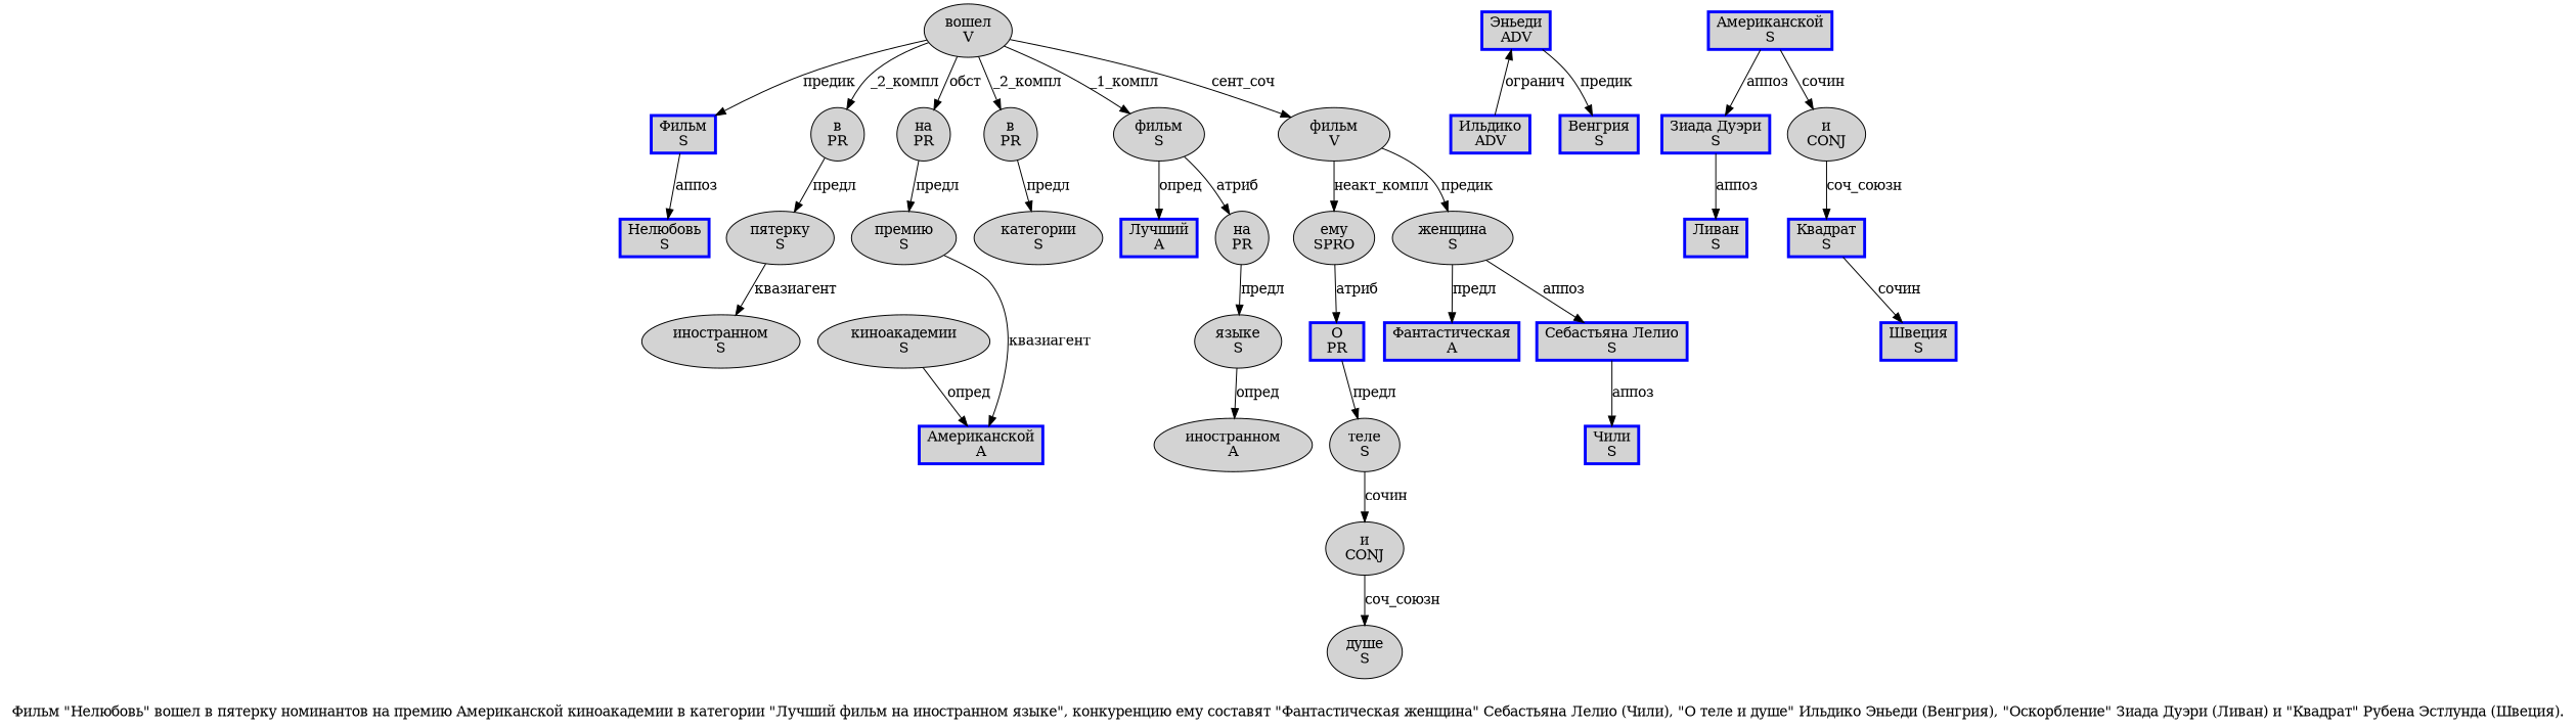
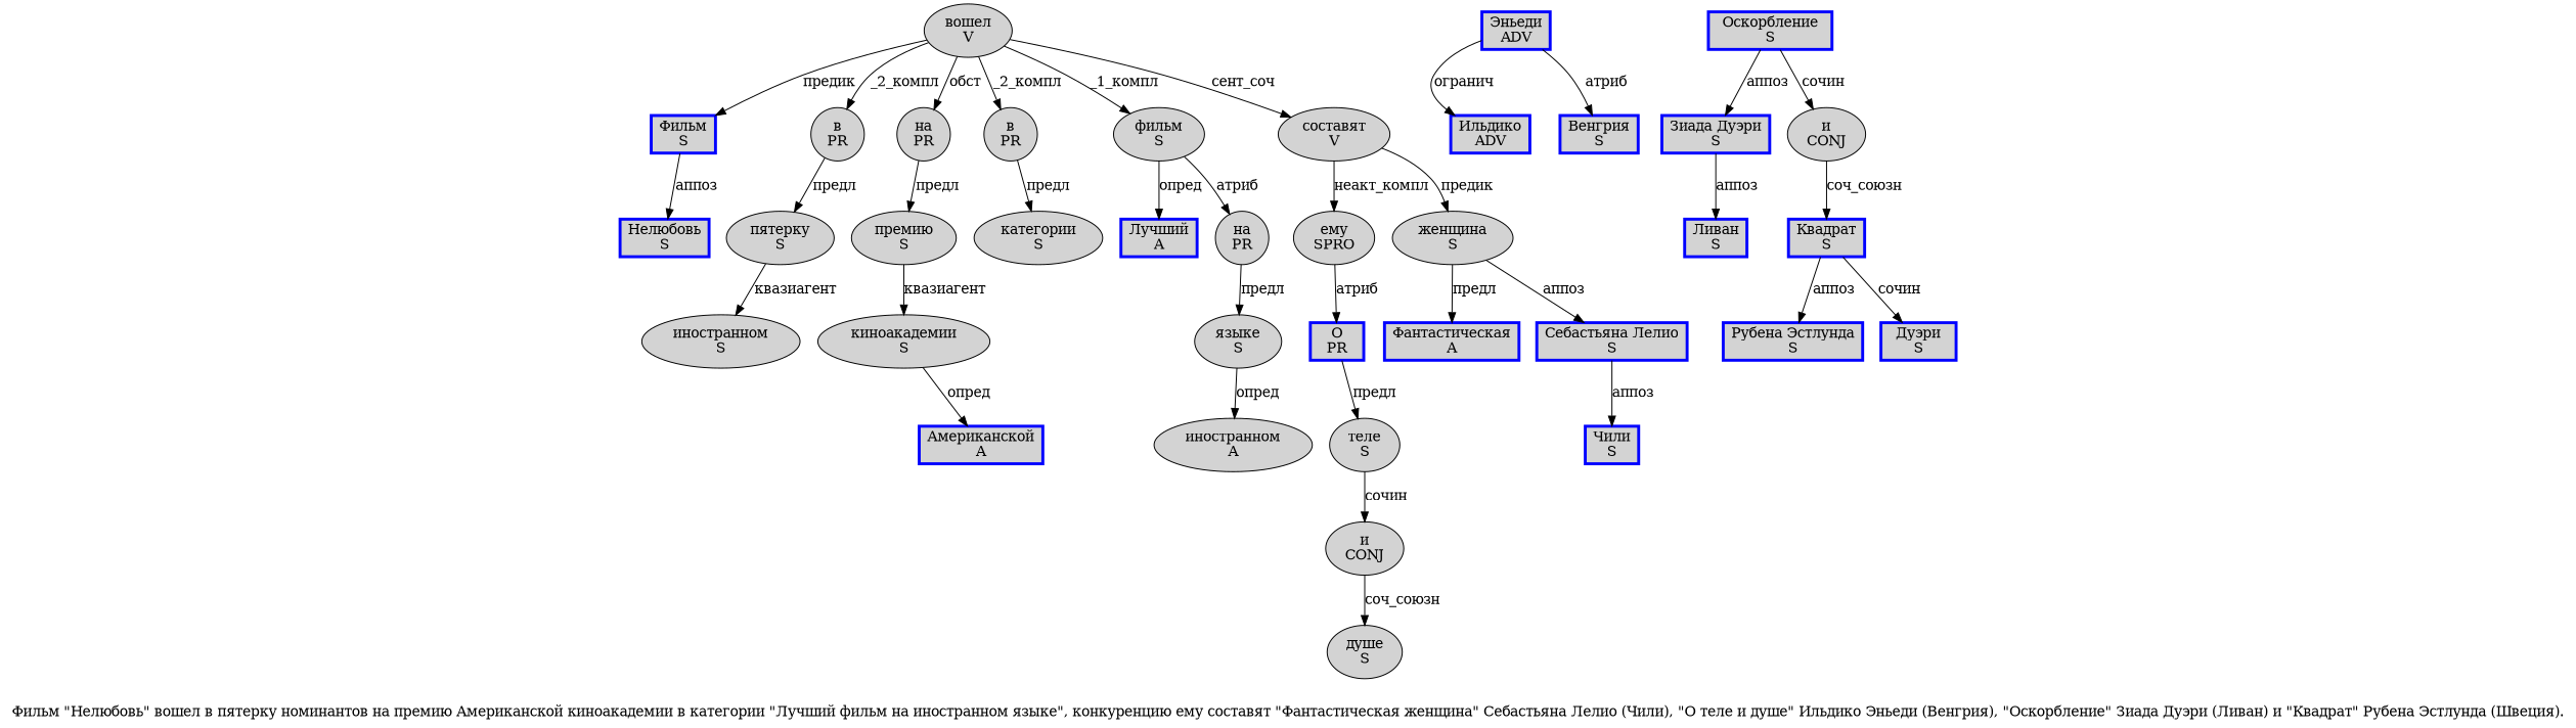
  digraph {
    label="Фильм \"Нелюбовь\" вошел в пятерку номинантов на премию Американской киноакадемии в категории \"Лучший фильм на иностранном языке\", конкуренцию ему составят \"Фантастическая женщина\" Себастьяна Лелио (Чили), \"О теле и душе\" Ильдико Эньеди (Венгрия), \"Оскорбление\" Зиада Дуэри (Ливан) и \"Квадрат\" Рубена Эстлунда (Швеция)."
    node [fillcolor=lightgray penwidth=1 shape=ellipse style=filled]
    n1 [color=blue label="Фильм\nS" penwidth=3 shape=box]
    n2 [color=blue label="Нелюбовь\nS" penwidth=3 shape=box]
    n3 [label="вошел\nV"]
    n4 [label="в\nPR"]
    n5 [label="на\nPR"]
    n6 [label="в\nPR"]
    n7 [label="фильм\nS"]
-   n8 [label="фильм\nV"]
+   n8 [label="составят\nV"]
    n9 [label="пятерку\nS"]
    n10 [label="премию\nS"]
    n11 [label="категории\nS"]
    n12 [color=blue label="Лучший\nA" penwidth=3 shape=box]
    n13 [label="на\nPR"]
    n14 [label="ему\nSPRO"]
    n15 [label="женщина\nS"]
    n16 [label="иностранном\nS"]
    n17 [label="киноакадемии\nS"]
    n18 [color=blue label="Американской\nA" penwidth=3 shape=box]
    n19 [label="языке\nS"]
    n20 [label="иностранном\nA"]
    n21 [color=blue label="О\nPR" penwidth=3 shape=box]
    n22 [color=blue label="Фантастическая\nA" penwidth=3 shape=box]
    n23 [color=blue label="Себастьяна Лелио\nS" penwidth=3 shape=box]
    n24 [color=blue label="Эньеди\nADV" penwidth=3 shape=box]
    n25 [color=blue label="Ильдико\nADV" penwidth=3 shape=box]
    n26 [color=blue label="Венгрия\nS" penwidth=3 shape=box]
    n27 [color=blue label="Чили\nS" penwidth=3 shape=box]
    n28 [label="теле\nS"]
    n29 [label="и\nCONJ"]
    n30 [label="душе\nS"]
-   n31 [color=blue label="Американской\nS" penwidth=3 shape=box]
+   n31 [color=blue label="Оскорбление\nS" penwidth=3 shape=box]
    n32 [color=blue label="Зиада Дуэри\nS" penwidth=3 shape=box]
    n33 [label="и\nCONJ"]
    n34 [color=blue label="Ливан\nS" penwidth=3 shape=box]
    n35 [color=blue label="Квадрат\nS" penwidth=3 shape=box]
-   n37 [color=blue label="Швеция\nS" penwidth=3 shape=box]
+   n36 [color=blue label="Рубена Эстлунда\nS" penwidth=3 shape=box]
+   n37 [color=blue label="Дуэри\nS" penwidth=3 shape=box]
    n1 -> n2 [label="аппоз"]
    n3 -> n1 [label="предик"]
    n3 -> n4 [label="_2_компл"]
    n3 -> n5 [label="обст"]
    n3 -> n6 [label="_2_компл"]
    n3 -> n7 [label="_1_компл"]
    n3 -> n8 [label="сент_соч"]
    n4 -> n9 [label="предл"]
    n5 -> n10 [label="предл"]
    n6 -> n11 [label="предл"]
    n7 -> n12 [label="опред"]
    n7 -> n13 [label="атриб"]
    n8 -> n14 [label="неакт_компл"]
    n8 -> n15 [label="предик"]
    n9 -> n16 [label="квазиагент"]
-   n10 -> n18 [label="квазиагент"]
+   n10 -> n17 [label="квазиагент"]
    n13 -> n19 [label="предл"]
    n14 -> n21 [label="атриб"]
    n15 -> n22 [label="предл"]
    n15 -> n23 [label="аппоз"]
    n17 -> n18 [label="опред"]
    n19 -> n20 [label="опред"]
    n21 -> n28 [label="предл"]
    n23 -> n27 [label="аппоз"]
-   n25 -> n24 [label="огранич"]
-   n24 -> n26 [label="предик"]
+   n24 -> n25 [label="огранич"]
+   n24 -> n26 [label="атриб"]
    n28 -> n29 [label="сочин"]
    n29 -> n30 [label="соч_союзн"]
    n31 -> n32 [label="аппоз"]
    n31 -> n33 [label="сочин"]
    n32 -> n34 [label="аппоз"]
    n33 -> n35 [label="соч_союзн"]
+   n35 -> n36 [label="аппоз"]
    n35 -> n37 [label="сочин"]
  }
